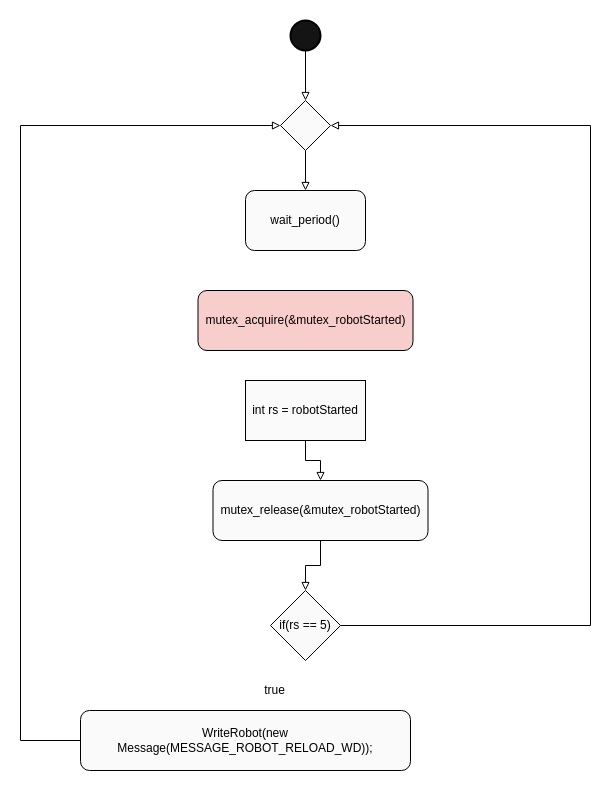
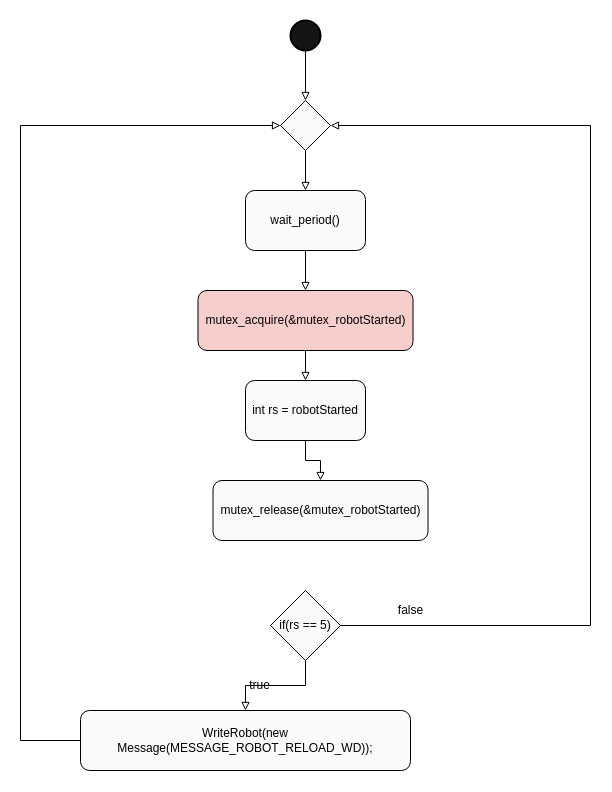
  <mxCell id="0" />
  <mxCell id="1" parent="0" />
  <mxCell id="2" style="edgeStyle=orthogonalEdgeStyle;rounded=0;orthogonalLoop=1;jettySize=auto;html=1;endArrow=block;endFill=0;" edge="1" parent="1" source="3" target="5"><mxGeometry relative="1" as="geometry"><mxPoint x="305" y="100" as="targetPoint" /></mxGeometry></mxCell>
  <mxCell id="3" value="" style="strokeWidth=2;html=1;shape=mxgraph.flowchart.start_2;whiteSpace=wrap;fillColor=#141414;" vertex="1" parent="1"><mxGeometry x="290" y="20" width="30" height="30" as="geometry" /></mxCell>
  <mxCell id="4" style="edgeStyle=orthogonalEdgeStyle;rounded=0;orthogonalLoop=1;jettySize=auto;html=1;endArrow=block;endFill=0;" edge="1" parent="1" source="5" target="7"><mxGeometry relative="1" as="geometry"><mxPoint x="305" y="190" as="targetPoint" /></mxGeometry></mxCell>
  <mxCell id="5" value="" style="rhombus;whiteSpace=wrap;html=1;fillColor=#FAFAFA;" vertex="1" parent="1"><mxGeometry x="280" y="100" width="50" height="50" as="geometry" /></mxCell>
+ <mxCell id="6" style="edgeStyle=orthogonalEdgeStyle;rounded=0;orthogonalLoop=1;jettySize=auto;html=1;endArrow=block;endFill=0;" edge="1" parent="1" source="7" target="9"><mxGeometry relative="1" as="geometry"><mxPoint x="305" y="310" as="targetPoint" /></mxGeometry></mxCell>
  <mxCell id="7" value="wait_period()" style="rounded=1;whiteSpace=wrap;html=1;fillColor=#FAFAFA;" vertex="1" parent="1"><mxGeometry x="245" y="190" width="120" height="60" as="geometry" /></mxCell>
+ <mxCell id="8" style="edgeStyle=orthogonalEdgeStyle;rounded=0;orthogonalLoop=1;jettySize=auto;html=1;endArrow=block;endFill=0;" edge="1" parent="1" source="9" target="11"><mxGeometry relative="1" as="geometry"><mxPoint x="305" y="410" as="targetPoint" /></mxGeometry></mxCell>
  <mxCell id="9" value="mutex_acquire(&amp;amp;mutex_robotStarted)" style="rounded=1;whiteSpace=wrap;html=1;fillColor=#f8cecc;" vertex="1" parent="1"><mxGeometry x="197.5" y="290" width="215" height="60" as="geometry" /></mxCell>
  <mxCell id="10" style="edgeStyle=orthogonalEdgeStyle;rounded=0;orthogonalLoop=1;jettySize=auto;html=1;endArrow=block;endFill=0;" edge="1" parent="1" source="11" target="13"><mxGeometry relative="1" as="geometry" /></mxCell>
- <mxCell id="11" value="int rs = robotStarted" style="whiteSpace=wrap;html=1;fillColor=#FAFAFA;rounded=0;" vertex="1" parent="1"><mxGeometry x="245" y="380" width="120" height="60" as="geometry" /></mxCell>
- <mxCell id="12" style="edgeStyle=orthogonalEdgeStyle;rounded=0;orthogonalLoop=1;jettySize=auto;html=1;endArrow=block;endFill=0;" edge="1" parent="1" source="13" target="16"><mxGeometry relative="1" as="geometry"><mxPoint x="305" y="590" as="targetPoint" /></mxGeometry></mxCell>
+ <mxCell id="11" value="int rs = robotStarted" style="rounded=1;whiteSpace=wrap;html=1;fillColor=#FAFAFA;" vertex="1" parent="1"><mxGeometry x="245" y="380" width="120" height="60" as="geometry" /></mxCell>
  <mxCell id="13" value="mutex_release(&amp;amp;mutex_robotStarted)" style="rounded=1;whiteSpace=wrap;html=1;fillColor=#FAFAFA;" vertex="1" parent="1"><mxGeometry x="212.5" y="480" width="215" height="60" as="geometry" /></mxCell>
+ <mxCell id="14" style="edgeStyle=orthogonalEdgeStyle;rounded=0;orthogonalLoop=1;jettySize=auto;html=1;endArrow=block;endFill=0;" edge="1" parent="1" source="16" target="18"><mxGeometry relative="1" as="geometry"><mxPoint x="305" y="710" as="targetPoint" /></mxGeometry></mxCell>
  <mxCell id="15" style="edgeStyle=orthogonalEdgeStyle;rounded=0;orthogonalLoop=1;jettySize=auto;html=1;entryX=1;entryY=0.5;entryDx=0;entryDy=0;endArrow=block;endFill=0;" edge="1" parent="1" source="16" target="5"><mxGeometry relative="1" as="geometry"><Array as="points"><mxPoint x="590" y="625" /><mxPoint x="590" y="125" /></Array></mxGeometry></mxCell>
  <mxCell id="16" value="if(rs == 5)" style="rhombus;whiteSpace=wrap;html=1;fillColor=#FAFAFA;" vertex="1" parent="1"><mxGeometry x="270" y="590" width="70" height="70" as="geometry" /></mxCell>
  <mxCell id="17" style="edgeStyle=orthogonalEdgeStyle;rounded=0;orthogonalLoop=1;jettySize=auto;html=1;entryX=0;entryY=0.5;entryDx=0;entryDy=0;endArrow=block;endFill=0;" edge="1" parent="1" source="18" target="5"><mxGeometry relative="1" as="geometry"><Array as="points"><mxPoint x="20" y="740" /><mxPoint x="20" y="125" /></Array></mxGeometry></mxCell>
  <mxCell id="18" value="WriteRobot(new Message(MESSAGE_ROBOT_RELOAD_WD));" style="rounded=1;whiteSpace=wrap;html=1;fillColor=#FAFAFA;" vertex="1" parent="1"><mxGeometry x="80" y="710" width="330" height="60" as="geometry" /></mxCell>
- <mxCell id="19" value="true" style="text;html=1;align=center;verticalAlign=middle;resizable=0;points=[];autosize=1;strokeColor=none;" vertex="1" parent="1"><mxGeometry x="254" y="680" width="40" height="20" as="geometry" /></mxCell>
+ <mxCell id="19" value="true" style="text;html=1;align=center;verticalAlign=middle;resizable=0;points=[];autosize=1;strokeColor=none;" vertex="1" parent="1"><mxGeometry x="239" y="675" width="40" height="20" as="geometry" /></mxCell>
+ <mxCell id="20" value="false" style="text;html=1;align=center;verticalAlign=middle;resizable=0;points=[];autosize=1;strokeColor=none;" vertex="1" parent="1"><mxGeometry x="390" y="600" width="40" height="20" as="geometry" /></mxCell>
